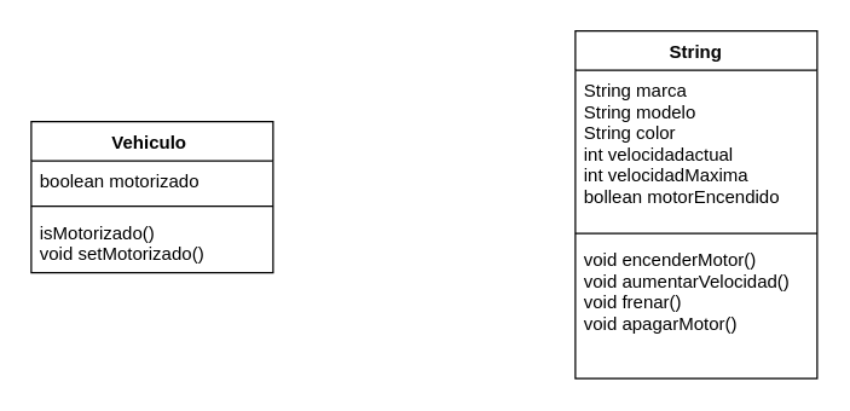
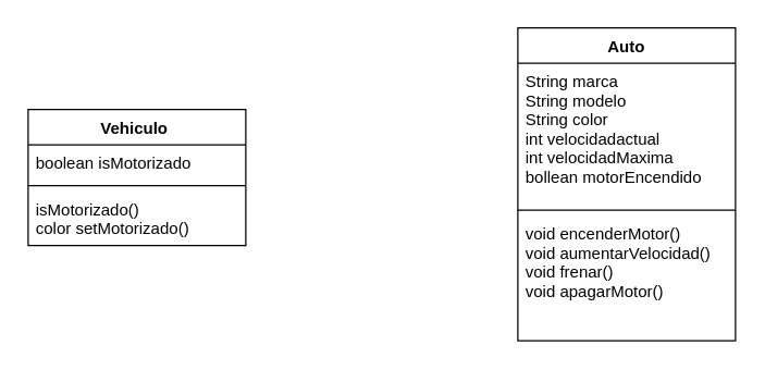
  <mxCell id="0" />
  <mxCell id="1" parent="0" />
  <mxCell id="2" value="Vehiculo &#10;" style="swimlane;fontStyle=1;align=center;verticalAlign=top;childLayout=stackLayout;horizontal=1;startSize=26;horizontalStack=0;resizeParent=1;resizeParentMax=0;resizeLast=0;collapsible=1;marginBottom=0;" vertex="1" parent="1"><mxGeometry x="20" y="80" width="160" height="100" as="geometry" /></mxCell>
- <mxCell id="3" value="boolean motorizado" style="text;strokeColor=none;fillColor=none;align=left;verticalAlign=top;spacingLeft=4;spacingRight=4;overflow=hidden;rotatable=0;points=[[0,0.5],[1,0.5]];portConstraint=eastwest;" vertex="1" parent="2"><mxGeometry y="26" width="160" height="26" as="geometry" /></mxCell>
+ <mxCell id="3" value="boolean isMotorizado" style="text;strokeColor=none;fillColor=none;align=left;verticalAlign=top;spacingLeft=4;spacingRight=4;overflow=hidden;rotatable=0;points=[[0,0.5],[1,0.5]];portConstraint=eastwest;" vertex="1" parent="2"><mxGeometry y="26" width="160" height="26" as="geometry" /></mxCell>
  <mxCell id="4" value="" style="line;strokeWidth=1;fillColor=none;align=left;verticalAlign=middle;spacingTop=-1;spacingLeft=3;spacingRight=3;rotatable=0;labelPosition=right;points=[];portConstraint=eastwest;" vertex="1" parent="2"><mxGeometry y="52" width="160" height="8" as="geometry" /></mxCell>
- <mxCell id="5" value="isMotorizado()&#10;void setMotorizado()&#10;" style="text;strokeColor=none;fillColor=none;align=left;verticalAlign=top;spacingLeft=4;spacingRight=4;overflow=hidden;rotatable=0;points=[[0,0.5],[1,0.5]];portConstraint=eastwest;" vertex="1" parent="2"><mxGeometry y="60" width="160" height="40" as="geometry" /></mxCell>
- <mxCell id="6" value="String" style="swimlane;fontStyle=1;align=center;verticalAlign=top;childLayout=stackLayout;horizontal=1;startSize=26;horizontalStack=0;resizeParent=1;resizeParentMax=0;resizeLast=0;collapsible=1;marginBottom=0;" vertex="1" parent="1"><mxGeometry x="380" y="20" width="160" height="230" as="geometry" /></mxCell>
+ <mxCell id="5" value="isMotorizado()&#10;color setMotorizado()&#10;" style="text;strokeColor=none;fillColor=none;align=left;verticalAlign=top;spacingLeft=4;spacingRight=4;overflow=hidden;rotatable=0;points=[[0,0.5],[1,0.5]];portConstraint=eastwest;" vertex="1" parent="2"><mxGeometry y="60" width="160" height="40" as="geometry" /></mxCell>
+ <mxCell id="6" value="Auto" style="swimlane;fontStyle=1;align=center;verticalAlign=top;childLayout=stackLayout;horizontal=1;startSize=26;horizontalStack=0;resizeParent=1;resizeParentMax=0;resizeLast=0;collapsible=1;marginBottom=0;" vertex="1" parent="1"><mxGeometry x="380" y="20" width="160" height="230" as="geometry" /></mxCell>
  <mxCell id="7" value="String marca&#10;String modelo&#10;String color&#10;int velocidadactual&#10;int velocidadMaxima&#10;bollean motorEncendido" style="text;strokeColor=none;fillColor=none;align=left;verticalAlign=top;spacingLeft=4;spacingRight=4;overflow=hidden;rotatable=0;points=[[0,0.5],[1,0.5]];portConstraint=eastwest;" vertex="1" parent="6"><mxGeometry y="26" width="160" height="104" as="geometry" /></mxCell>
  <mxCell id="8" value="" style="line;strokeWidth=1;fillColor=none;align=left;verticalAlign=middle;spacingTop=-1;spacingLeft=3;spacingRight=3;rotatable=0;labelPosition=right;points=[];portConstraint=eastwest;" vertex="1" parent="6"><mxGeometry y="130" width="160" height="8" as="geometry" /></mxCell>
  <mxCell id="9" value="void encenderMotor()&#10;void aumentarVelocidad()&#10;void frenar()&#10;void apagarMotor()&#10;" style="text;strokeColor=none;fillColor=none;align=left;verticalAlign=top;spacingLeft=4;spacingRight=4;overflow=hidden;rotatable=0;points=[[0,0.5],[1,0.5]];portConstraint=eastwest;" vertex="1" parent="6"><mxGeometry y="138" width="160" height="92" as="geometry" /></mxCell>
